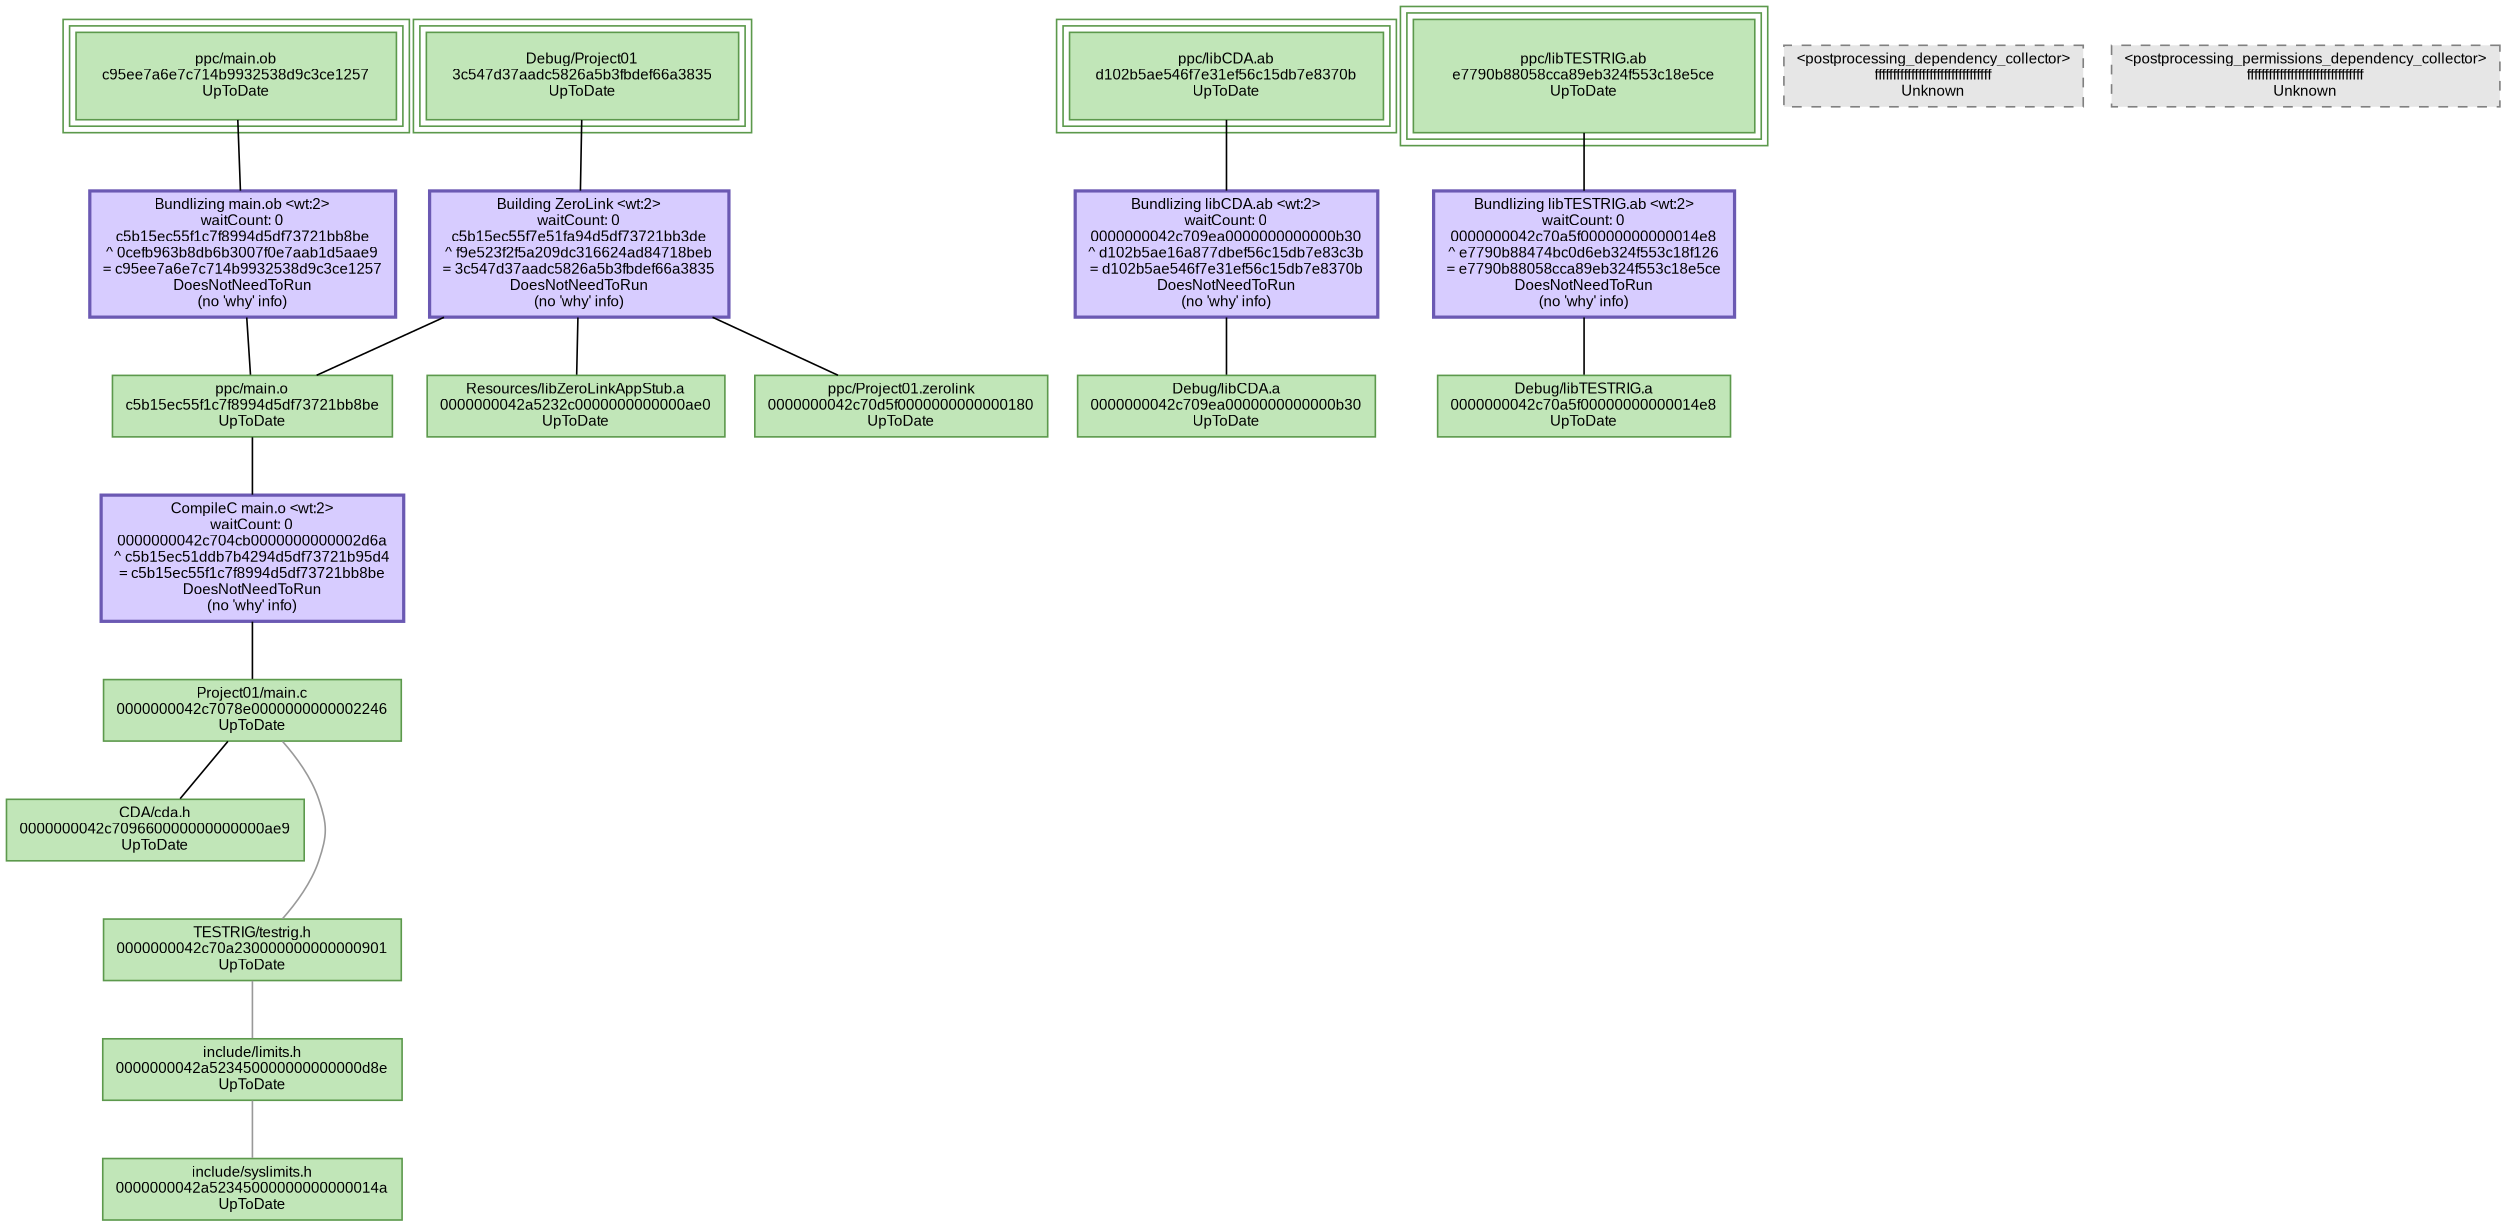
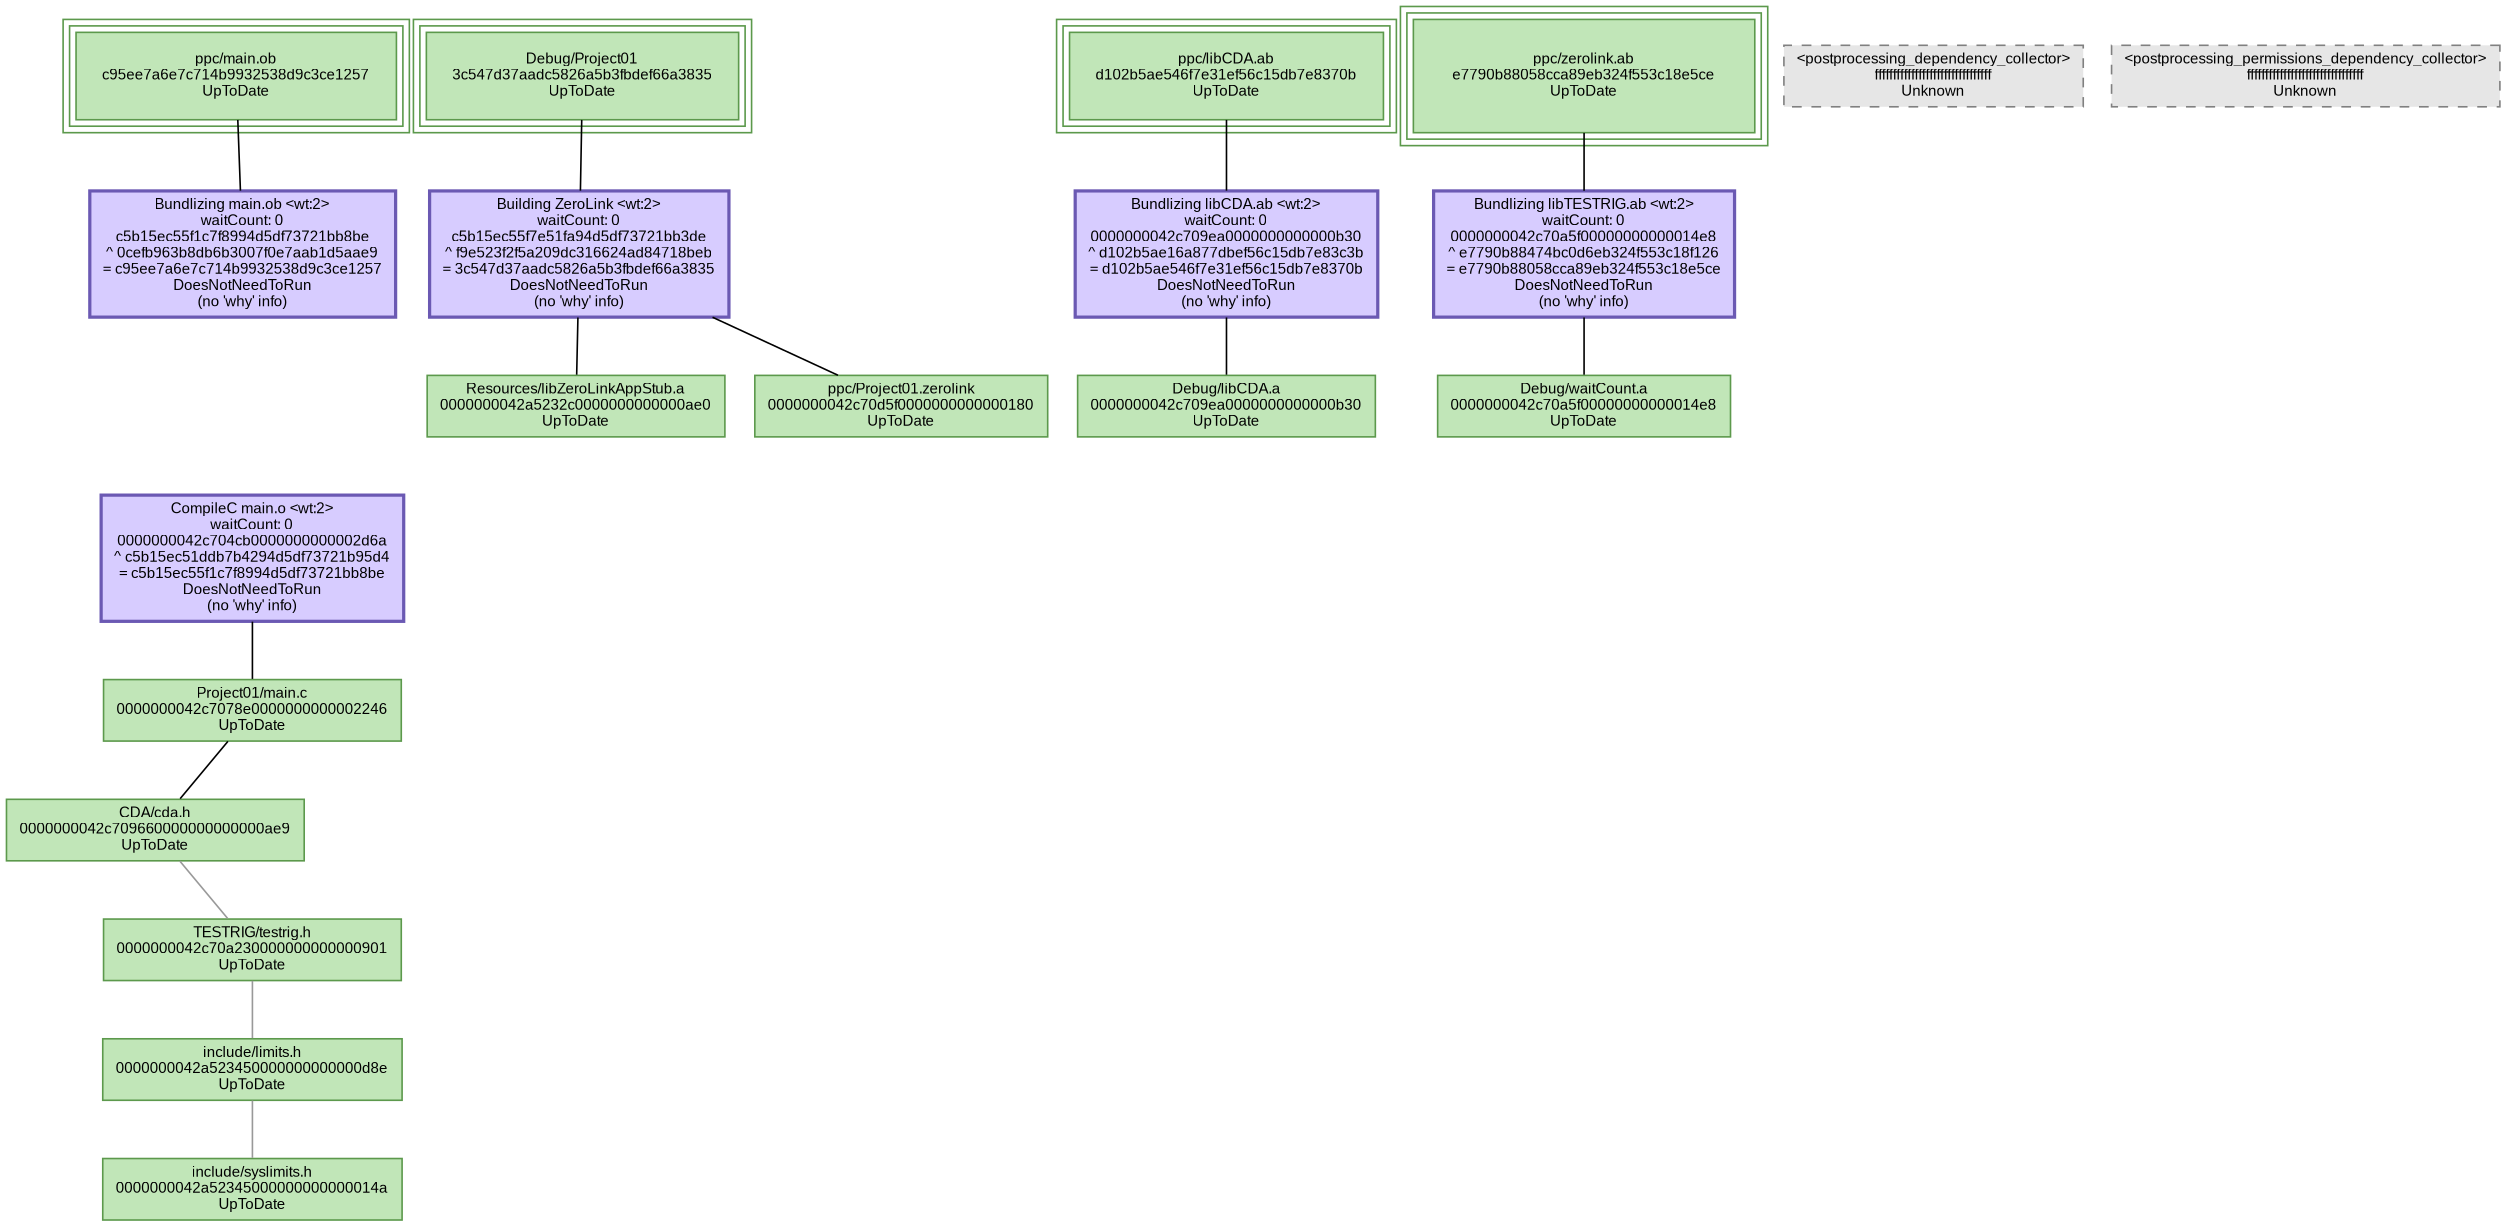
  digraph {
    concentrate=false
    fontname="Liberation Sans"
    node [color="0.3 0.5 0.6" fillcolor="0.3 0.2 0.9" fontname="Liberation Sans" fontsize=9 shape=box style=filled]
    edge [arrowhead=none arrowtail=normal color=black fontname="Liberation Sans" style=solid]
    n1 [label="Debug/Project01\n3c547d37aadc5826a5b3fbdef66a3835\nUpToDate" peripheries=3]
    n2 [color="0.7 0.5 0.7" fillcolor="0.7 0.2 1.0" label="Building ZeroLink <wt:2>\nwaitCount: 0\nc5b15ec55f7e51fa94d5df73721bb3de\n^ f9e523f2f5a209dc316624ad84718beb\n= 3c547d37aadc5826a5b3fbdef66a3835\nDoesNotNeedToRun\n(no 'why' info)" style="filled,bold"]
-   n3 [label="ppc/main.o\nc5b15ec55f1c7f8994d5df73721bb8be\nUpToDate"]
    n4 [label="Resources/libZeroLinkAppStub.a\n0000000042a5232c0000000000000ae0\nUpToDate"]
    n5 [label="ppc/Project01.zerolink\n0000000042c70d5f0000000000000180\nUpToDate"]
    n6 [color="0.7 0.5 0.7" fillcolor="0.7 0.2 1.0" label="CompileC main.o <wt:2>\nwaitCount: 0\n0000000042c704cb0000000000002d6a\n^ c5b15ec51ddb7b4294d5df73721b95d4\n= c5b15ec55f1c7f8994d5df73721bb8be\nDoesNotNeedToRun\n(no 'why' info)" style="filled,bold"]
    n7 [label="Project01/main.c\n0000000042c7078e0000000000002246\nUpToDate"]
    n8 [label="CDA/cda.h\n0000000042c709660000000000000ae9\nUpToDate"]
    n9 [label="TESTRIG/testrig.h\n0000000042c70a230000000000000901\nUpToDate"]
    n10 [label="include/limits.h\n0000000042a523450000000000000d8e\nUpToDate"]
    n11 [label="include/syslimits.h\n0000000042a52345000000000000014a\nUpToDate"]
    n12 [label="ppc/main.ob\nc95ee7a6e7c714b9932538d9c3ce1257\nUpToDate" peripheries=3]
    n13 [color="0.7 0.5 0.7" fillcolor="0.7 0.2 1.0" label="Bundlizing main.ob <wt:2>\nwaitCount: 0\nc5b15ec55f1c7f8994d5df73721bb8be\n^ 0cefb963b8db6b3007f0e7aab1d5aae9\n= c95ee7a6e7c714b9932538d9c3ce1257\nDoesNotNeedToRun\n(no 'why' info)" style="filled,bold"]
    n14 [label="ppc/libCDA.ab\nd102b5ae546f7e31ef56c15db7e8370b\nUpToDate" peripheries=3]
    n15 [color="0.7 0.5 0.7" fillcolor="0.7 0.2 1.0" label="Bundlizing libCDA.ab <wt:2>\nwaitCount: 0\n0000000042c709ea0000000000000b30\n^ d102b5ae16a877dbef56c15db7e83c3b\n= d102b5ae546f7e31ef56c15db7e8370b\nDoesNotNeedToRun\n(no 'why' info)" style="filled,bold"]
    n16 [label="Debug/libCDA.a\n0000000042c709ea0000000000000b30\nUpToDate"]
-   n17 [label="ppc/libTESTRIG.ab\ne7790b88058cca89eb324f553c18e5ce\nUpToDate" peripheries=3]
+   n17 [label="ppc/zerolink.ab\ne7790b88058cca89eb324f553c18e5ce\nUpToDate" peripheries=3]
    n18 [color="0.7 0.5 0.7" fillcolor="0.7 0.2 1.0" label="Bundlizing libTESTRIG.ab <wt:2>\nwaitCount: 0\n0000000042c70a5f00000000000014e8\n^ e7790b88474bc0d6eb324f553c18f126\n= e7790b88058cca89eb324f553c18e5ce\nDoesNotNeedToRun\n(no 'why' info)" style="filled,bold"]
-   n19 [label="Debug/libTESTRIG.a\n0000000042c70a5f00000000000014e8\nUpToDate"]
+   n19 [label="Debug/waitCount.a\n0000000042c70a5f00000000000014e8\nUpToDate"]
    n20 [color="0.0 0.0 0.5" fillcolor="0.0 0.0 0.9" label="<postprocessing_dependency_collector>\nffffffffffffffffffffffffffffffff\nUnknown" style="filled,dashed"]
    n21 [color="0.0 0.0 0.5" fillcolor="0.0 0.0 0.9" label="<postprocessing_permissions_dependency_collector>\nffffffffffffffffffffffffffffffff\nUnknown" style="filled,dashed"]
    n1 -> n2
-   n2 -> n3
    n2 -> n4
    n2 -> n5
-   n3 -> n6
    n6 -> n7
    n7 -> n8
-   n7 -> n9 [color=gray60]
+   n8 -> n9 [color=gray60]
    n9 -> n10 [color=gray60]
    n10 -> n11 [color=gray60]
    n12 -> n13
-   n13 -> n3
    n14 -> n15
    n15 -> n16
    n17 -> n18
    n18 -> n19
  }
